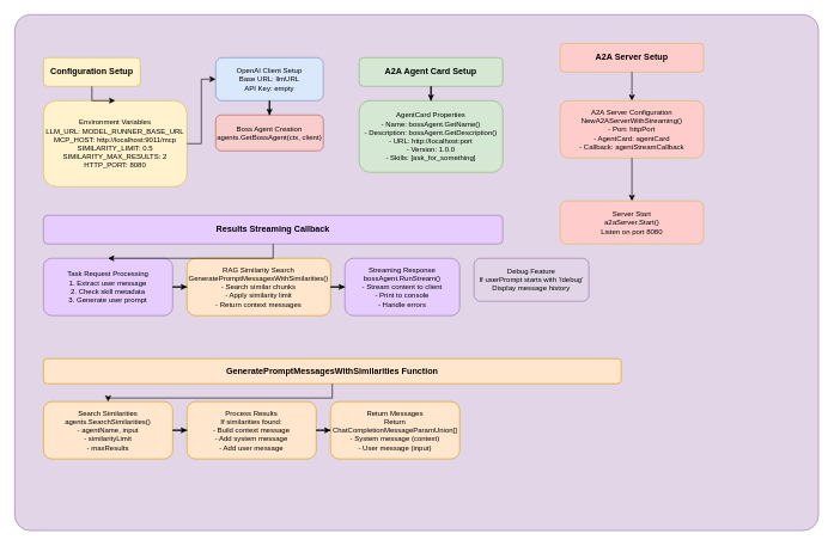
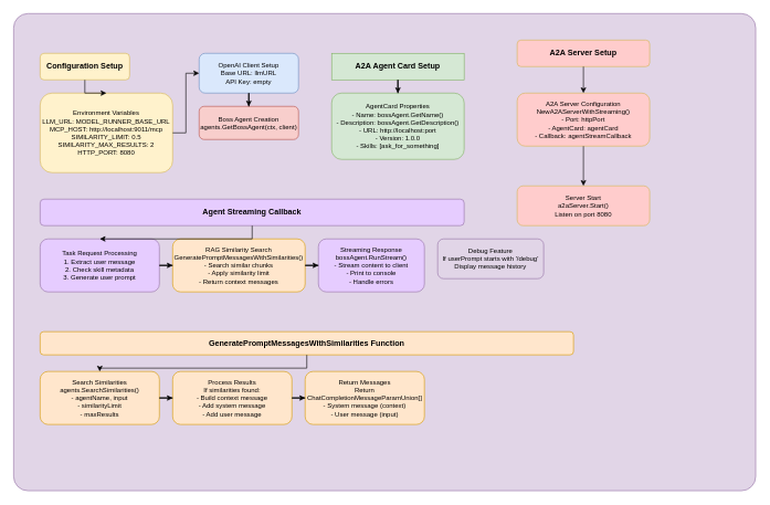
  <mxCell id="0" />
  <mxCell id="1" parent="0" />
  <mxCell id="2" value="main() Function" style="rounded=1;whiteSpace=wrap;html=1;fillColor=#e1d5e7;strokeColor=#9673a6;fontSize=14;fontStyle=1;arcSize=3;" parent="1" vertex="1"><mxGeometry x="20" y="20" width="1120" height="720" as="geometry" /></mxCell>
  <mxCell id="3" value="Configuration Setup" style="rounded=1;whiteSpace=wrap;html=1;fillColor=#fff2cc;strokeColor=#d6b656;fontSize=12;fontStyle=1;" parent="1" vertex="1"><mxGeometry x="60" y="80" width="135" height="40" as="geometry" /></mxCell>
  <mxCell id="4" value="Environment Variables&#10;LLM_URL: MODEL_RUNNER_BASE_URL&#10;MCP_HOST: http://localhost:9011/mcp&#10;SIMILARITY_LIMIT: 0.5&#10;SIMILARITY_MAX_RESULTS: 2&#10;HTTP_PORT: 8080" style="rounded=1;whiteSpace=wrap;html=1;fillColor=#fff2cc;strokeColor=#d6b656;fontSize=10;" parent="1" vertex="1"><mxGeometry x="60" y="140" width="200" height="120" as="geometry" /></mxCell>
  <mxCell id="5" value="OpenAI Client Setup&#10;Base URL: llmURL&#10;API Key: empty" style="rounded=1;whiteSpace=wrap;html=1;fillColor=#dae8fc;strokeColor=#6c8ebf;fontSize=10;" parent="1" vertex="1"><mxGeometry x="300" y="80" width="150" height="60" as="geometry" /></mxCell>
  <mxCell id="6" value="Boss Agent Creation&#10;agents.GetBossAgent(ctx, client)" style="rounded=1;whiteSpace=wrap;html=1;fillColor=#f8cecc;strokeColor=#b85450;fontSize=10;" parent="1" vertex="1"><mxGeometry x="300" y="160" width="150" height="50" as="geometry" /></mxCell>
- <mxCell id="7" value="A2A Agent Card Setup" style="rounded=1;whiteSpace=wrap;html=1;fillColor=#d5e8d4;strokeColor=#82b366;fontSize=12;fontStyle=1;" parent="1" vertex="1"><mxGeometry x="500" y="80" width="200" height="40" as="geometry" /></mxCell>
+ <mxCell id="7" value="A2A Agent Card Setup" style="whiteSpace=wrap;html=1;fillColor=#d5e8d4;strokeColor=#82b366;fontSize=12;fontStyle=1;rounded=0;" parent="1" vertex="1"><mxGeometry x="500" y="80" width="200" height="40" as="geometry" /></mxCell>
  <mxCell id="8" value="AgentCard Properties&#10;- Name: bossAgent.GetName()&#10;- Description: bossAgent.GetDescription()&#10;- URL: http://localhost:port&#10;- Version: 1.0.0&#10;- Skills: [ask_for_something]" style="rounded=1;whiteSpace=wrap;html=1;fillColor=#d5e8d4;strokeColor=#82b366;fontSize=10;" parent="1" vertex="1"><mxGeometry x="500" y="140" width="200" height="100" as="geometry" /></mxCell>
- <mxCell id="9" value="Results Streaming Callback" style="rounded=1;whiteSpace=wrap;html=1;fillColor=#e6ccff;strokeColor=#9673a6;fontSize=12;fontStyle=1;" parent="1" vertex="1"><mxGeometry x="60" y="300" width="640" height="40" as="geometry" /></mxCell>
+ <mxCell id="9" value="Agent Streaming Callback" style="rounded=1;whiteSpace=wrap;html=1;fillColor=#e6ccff;strokeColor=#9673a6;fontSize=12;fontStyle=1;" parent="1" vertex="1"><mxGeometry x="60" y="300" width="640" height="40" as="geometry" /></mxCell>
  <mxCell id="10" value="Task Request Processing&#10;1. Extract user message&#10;2. Check skill metadata&#10;3. Generate user prompt" style="rounded=1;whiteSpace=wrap;html=1;fillColor=#e6ccff;strokeColor=#9673a6;fontSize=10;" parent="1" vertex="1"><mxGeometry x="60" y="360" width="180" height="80" as="geometry" /></mxCell>
  <mxCell id="11" value="RAG Similarity Search&#10;GeneratePromptMessagesWithSimilarities()&#10;- Search similar chunks&#10;- Apply similarity limit&#10;- Return context messages" style="rounded=1;whiteSpace=wrap;html=1;fillColor=#ffe6cc;strokeColor=#d79b00;fontSize=10;" parent="1" vertex="1"><mxGeometry x="260" y="360" width="200" height="80" as="geometry" /></mxCell>
  <mxCell id="12" value="Streaming Response&#10;bossAgent.RunStream()&#10;- Stream content to client&#10;- Print to console&#10;- Handle errors" style="rounded=1;whiteSpace=wrap;html=1;fillColor=#e6ccff;strokeColor=#9673a6;fontSize=10;" parent="1" vertex="1"><mxGeometry x="480" y="360" width="160" height="80" as="geometry" /></mxCell>
  <mxCell id="13" value="A2A Server Setup" style="rounded=1;whiteSpace=wrap;html=1;fillColor=#ffcccc;strokeColor=#d6b656;fontSize=12;fontStyle=1;" parent="1" vertex="1"><mxGeometry x="780" y="60" width="200" height="40" as="geometry" /></mxCell>
  <mxCell id="14" value="A2A Server Configuration&#10;NewA2AServerWithStreaming()&#10;- Port: httpPort&#10;- AgentCard: agentCard&#10;- Callback: agentStreamCallback" style="rounded=1;whiteSpace=wrap;html=1;fillColor=#ffcccc;strokeColor=#d6b656;fontSize=10;" parent="1" vertex="1"><mxGeometry x="780" y="140" width="200" height="80" as="geometry" /></mxCell>
  <mxCell id="15" value="Server Start&#10;a2aServer.Start()&#10;Listen on port 8080" style="rounded=1;whiteSpace=wrap;html=1;fillColor=#ffcccc;strokeColor=#d6b656;fontSize=10;" parent="1" vertex="1"><mxGeometry x="780" y="280" width="200" height="60" as="geometry" /></mxCell>
  <mxCell id="16" value="GeneratePromptMessagesWithSimilarities Function" style="rounded=1;whiteSpace=wrap;html=1;fillColor=#ffe6cc;strokeColor=#d79b00;fontSize=12;fontStyle=1;" parent="1" vertex="1"><mxGeometry x="60" y="500" width="805" height="35" as="geometry" /></mxCell>
  <mxCell id="17" value="Search Similarities&#10;agents.SearchSimilarities()&#10;- agentName, input&#10;- similarityLimit&#10;- maxResults" style="rounded=1;whiteSpace=wrap;html=1;fillColor=#ffe6cc;strokeColor=#d79b00;fontSize=10;" parent="1" vertex="1"><mxGeometry x="60" y="560" width="180" height="80" as="geometry" /></mxCell>
  <mxCell id="18" value="Process Results&#10;If similarities found:&#10;- Build context message&#10;- Add system message&#10;- Add user message" style="rounded=1;whiteSpace=wrap;html=1;fillColor=#ffe6cc;strokeColor=#d79b00;fontSize=10;" parent="1" vertex="1"><mxGeometry x="260" y="560" width="180" height="80" as="geometry" /></mxCell>
  <mxCell id="19" value="Return Messages&#10;Return ChatCompletionMessageParamUnion[]&#10;- System message (context)&#10;- User message (input)" style="rounded=1;whiteSpace=wrap;html=1;fillColor=#ffe6cc;strokeColor=#d79b00;fontSize=10;" parent="1" vertex="1"><mxGeometry x="460" y="560" width="180" height="80" as="geometry" /></mxCell>
  <mxCell id="20" value="Debug Feature&#10;If userPrompt starts with '/debug'&#10;Display message history" style="rounded=1;whiteSpace=wrap;html=1;fillColor=#e1d5e7;strokeColor=#9673a6;fontSize=10;" parent="1" vertex="1"><mxGeometry x="660" y="360" width="160" height="60" as="geometry" /></mxCell>
  <mxCell id="21" style="edgeStyle=orthogonalEdgeStyle;rounded=0;orthogonalLoop=1;jettySize=auto;html=1;" parent="1" source="3" target="4" edge="1"><mxGeometry relative="1" as="geometry" /></mxCell>
  <mxCell id="22" style="edgeStyle=orthogonalEdgeStyle;rounded=0;orthogonalLoop=1;jettySize=auto;html=1;" parent="1" source="4" target="5" edge="1"><mxGeometry relative="1" as="geometry" /></mxCell>
  <mxCell id="23" style="edgeStyle=orthogonalEdgeStyle;rounded=0;orthogonalLoop=1;jettySize=auto;html=1;" parent="1" source="5" target="6" edge="1"><mxGeometry relative="1" as="geometry" /></mxCell>
  <mxCell id="24" style="edgeStyle=orthogonalEdgeStyle;rounded=0;orthogonalLoop=1;jettySize=auto;html=1;" parent="1" source="7" target="8" edge="1"><mxGeometry relative="1" as="geometry" /></mxCell>
  <mxCell id="25" style="edgeStyle=orthogonalEdgeStyle;rounded=0;orthogonalLoop=1;jettySize=auto;html=1;" parent="1" source="9" target="10" edge="1"><mxGeometry relative="1" as="geometry" /></mxCell>
  <mxCell id="26" style="edgeStyle=orthogonalEdgeStyle;rounded=0;orthogonalLoop=1;jettySize=auto;html=1;" parent="1" source="10" target="11" edge="1"><mxGeometry relative="1" as="geometry" /></mxCell>
  <mxCell id="27" style="edgeStyle=orthogonalEdgeStyle;rounded=0;orthogonalLoop=1;jettySize=auto;html=1;" parent="1" source="11" target="12" edge="1"><mxGeometry relative="1" as="geometry" /></mxCell>
  <mxCell id="28" style="edgeStyle=orthogonalEdgeStyle;rounded=0;orthogonalLoop=1;jettySize=auto;html=1;" parent="1" source="13" target="14" edge="1"><mxGeometry relative="1" as="geometry" /></mxCell>
  <mxCell id="29" style="edgeStyle=orthogonalEdgeStyle;rounded=0;orthogonalLoop=1;jettySize=auto;html=1;" parent="1" source="14" target="15" edge="1"><mxGeometry relative="1" as="geometry" /></mxCell>
  <mxCell id="30" style="edgeStyle=orthogonalEdgeStyle;rounded=0;orthogonalLoop=1;jettySize=auto;html=1;" parent="1" source="16" target="17" edge="1"><mxGeometry relative="1" as="geometry" /></mxCell>
  <mxCell id="31" style="edgeStyle=orthogonalEdgeStyle;rounded=0;orthogonalLoop=1;jettySize=auto;html=1;" parent="1" source="17" target="18" edge="1"><mxGeometry relative="1" as="geometry" /></mxCell>
  <mxCell id="32" style="edgeStyle=orthogonalEdgeStyle;rounded=0;orthogonalLoop=1;jettySize=auto;html=1;" parent="1" source="18" target="19" edge="1"><mxGeometry relative="1" as="geometry" /></mxCell>
